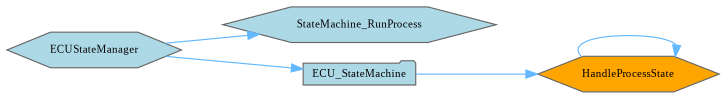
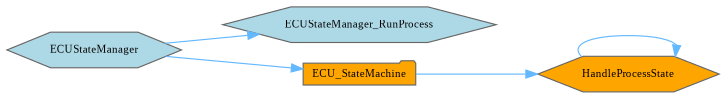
  digraph {
    fontname="Liberation Serif"
    rankdir=RL
    node [color=grey40 fillcolor=lightblue fontname="Liberation Serif" fontsize=10 shape=hexagon style=filled]
    edge [color=steelblue1 dir=back fontname="Liberation Serif" fontsize=10 labelfontname=Helvetica labelfontsize=10 style=solid]
-   n1 [color=gray40 fontcolor=black height=0.2 label=StateMachine_RunProcess width=0.4]
+   n1 [color=gray40 fontcolor=black height=0.2 label=ECUStateManager_RunProcess width=0.4]
    n2 [height=0.2 label=ECUStateManager width=0.4]
    n3 [fillcolor=orange height=0.2 label=HandleProcessState width=0.4]
-   n4 [height=0.2 label=ECU_StateMachine shape=folder width=0.4]
+   n4 [fillcolor=orange height=0.2 label=ECU_StateMachine shape=folder width=0.4]
    n1 -> n2
    n3 -> n3
    n3 -> n4
    n4 -> n2
  }
